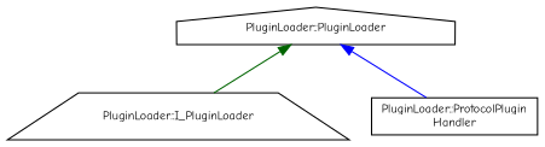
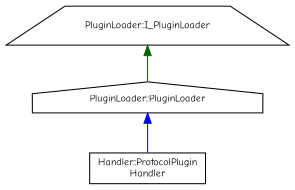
  digraph {
    fontname="Comic Neue"
    rankdir=TB
    node [color=black fillcolor=white fontname="Comic Neue" fontsize=10 style=filled]
    edge [dir=back fontname="Comic Neue" fontsize=10 labelfontname=Helvetica labelfontsize=10 style=solid]
    n1 [height=0.2 label="PluginLoader::I_PluginLoader" shape=trapezium width=0.4]
    n2 [height=0.2 label="PluginLoader::PluginLoader" shape=house width=0.4]
-   n3 [height=0.2 label="PluginLoader::ProtocolPlugin\lHandler" shape=box width=0.4]
-   n2 -> n1 [color=darkgreen]
+   n3 [height=0.2 label="Handler::ProtocolPlugin\lHandler" shape=box width=0.4]
+   n1 -> n2 [color=darkgreen]
    n2 -> n3 [color=blue]
  }
